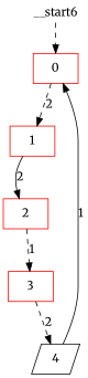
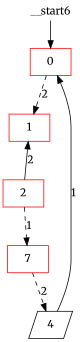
  digraph {
    fontname=Merriweather
    node [color=red fontname=Merriweather shape=box]
    edge [fontname=Merriweather style=dashed]
    n1 [label=0]
    n2 [label=1]
    n3 [label=2]
-   n4 [label=3]
+   n4 [label=7]
    n5 [color=black label=4 shape=parallelogram]
    n6 [color=black height=0 label=__start6 shape=none width=0]
    n1 -> n2 [label=2]
-   n2 -> n3 [label=2 style=solid]
+   n3 -> n2 [label=2 style=solid]
    n3 -> n4 [label=1]
    n4 -> n5 [label=2]
    n5 -> n1 [label=1 style=solid]
-   n6 -> n1
+   n6 -> n1 [style=solid]
  }
